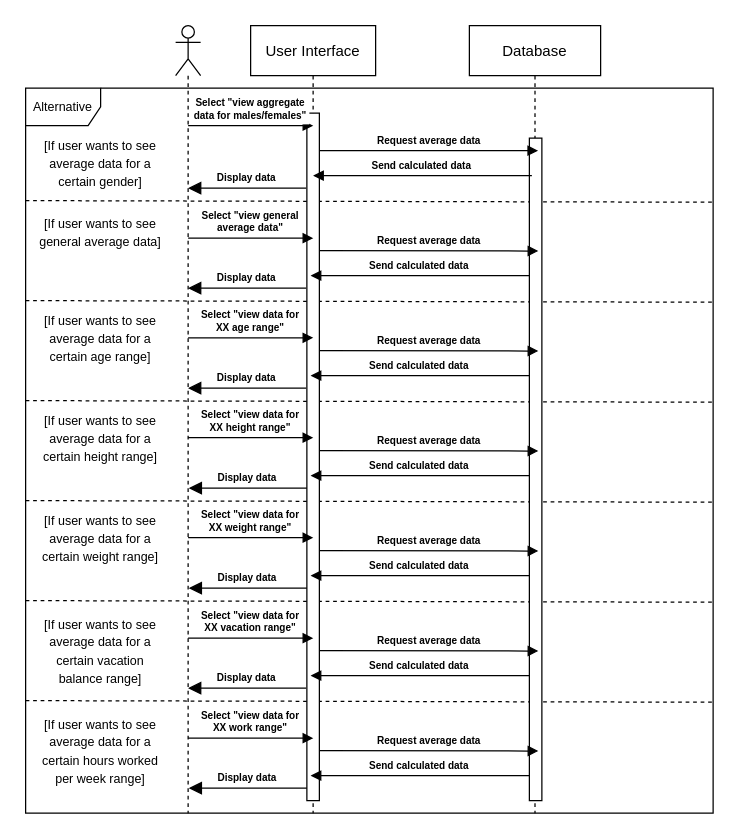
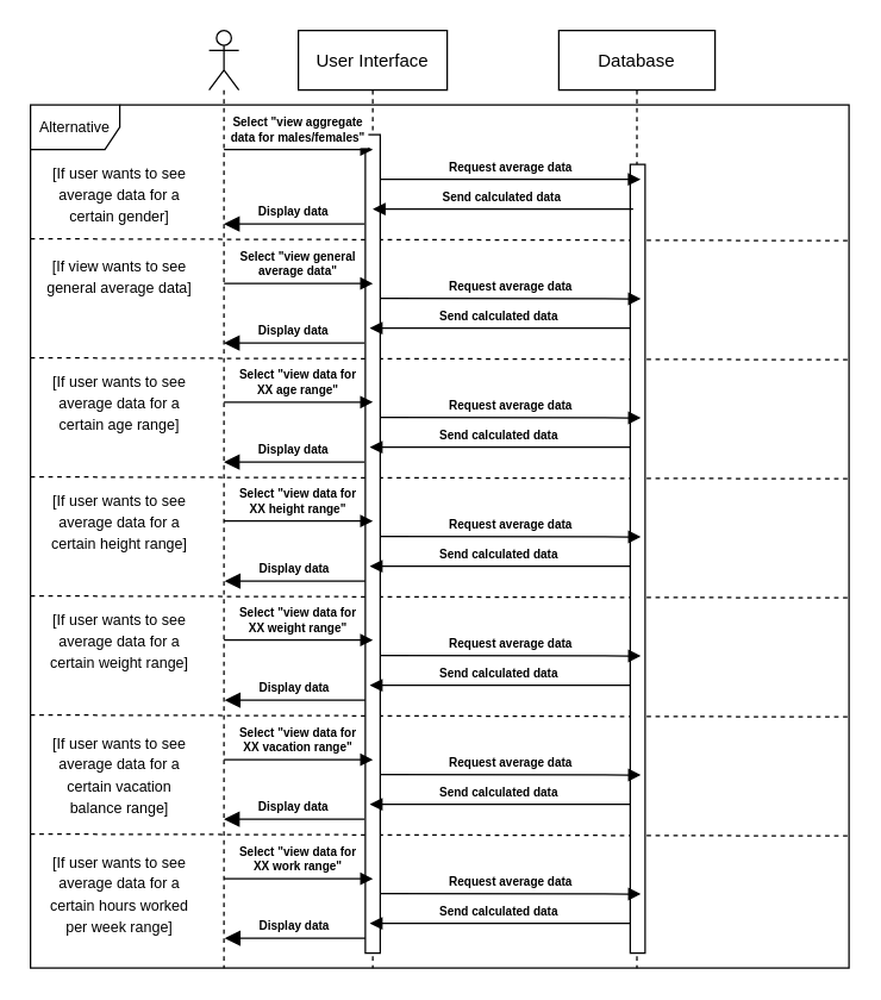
  <mxCell id="0" />
  <mxCell id="1" parent="0" />
  <mxCell id="2" value="" style="endArrow=none;dashed=1;html=1;rounded=0;fontSize=10;exitX=0.001;exitY=0.141;exitDx=0;exitDy=0;exitPerimeter=0;entryX=1;entryY=0.143;entryDx=0;entryDy=0;entryPerimeter=0;" edge="1" parent="1"><mxGeometry width="50" height="50" relative="1" as="geometry"><mxPoint x="20" y="160" as="sourcePoint" /><mxPoint x="569.45" y="161.28" as="targetPoint" /></mxGeometry></mxCell>
  <mxCell id="3" value="&lt;font style=&quot;font-size: 10px;&quot;&gt;Alternative&lt;/font&gt;" style="shape=umlFrame;whiteSpace=wrap;html=1;" parent="1" vertex="1"><mxGeometry x="20" y="70" width="550" height="580" as="geometry" /></mxCell>
  <mxCell id="4" value="" style="endArrow=none;dashed=1;html=1;rounded=0;fontSize=10;exitX=0.001;exitY=0.141;exitDx=0;exitDy=0;exitPerimeter=0;entryX=1;entryY=0.143;entryDx=0;entryDy=0;entryPerimeter=0;" edge="1" parent="1"><mxGeometry width="50" height="50" relative="1" as="geometry"><mxPoint x="20" y="560" as="sourcePoint" /><mxPoint x="569.45" y="561.28" as="targetPoint" /></mxGeometry></mxCell>
  <mxCell id="5" value="" style="endArrow=none;dashed=1;html=1;rounded=0;fontSize=10;exitX=0.001;exitY=0.141;exitDx=0;exitDy=0;exitPerimeter=0;entryX=1;entryY=0.143;entryDx=0;entryDy=0;entryPerimeter=0;" edge="1" parent="1"><mxGeometry width="50" height="50" relative="1" as="geometry"><mxPoint x="20" y="480" as="sourcePoint" /><mxPoint x="569.45" y="481.28" as="targetPoint" /></mxGeometry></mxCell>
  <mxCell id="6" value="" style="endArrow=none;dashed=1;html=1;rounded=0;fontSize=10;exitX=0.001;exitY=0.141;exitDx=0;exitDy=0;exitPerimeter=0;entryX=1;entryY=0.143;entryDx=0;entryDy=0;entryPerimeter=0;" edge="1" parent="1"><mxGeometry width="50" height="50" relative="1" as="geometry"><mxPoint x="20" y="240" as="sourcePoint" /><mxPoint x="569.45" y="241.28" as="targetPoint" /></mxGeometry></mxCell>
  <mxCell id="7" value="" style="endArrow=none;dashed=1;html=1;rounded=0;fontSize=10;exitX=0.001;exitY=0.141;exitDx=0;exitDy=0;exitPerimeter=0;entryX=1;entryY=0.143;entryDx=0;entryDy=0;entryPerimeter=0;" edge="1" parent="1"><mxGeometry width="50" height="50" relative="1" as="geometry"><mxPoint x="20" y="400" as="sourcePoint" /><mxPoint x="569.45" y="401.28" as="targetPoint" /></mxGeometry></mxCell>
  <mxCell id="8" value="" style="endArrow=none;dashed=1;html=1;rounded=0;fontSize=10;exitX=0.001;exitY=0.141;exitDx=0;exitDy=0;exitPerimeter=0;entryX=1;entryY=0.143;entryDx=0;entryDy=0;entryPerimeter=0;" edge="1" parent="1"><mxGeometry width="50" height="50" relative="1" as="geometry"><mxPoint x="20" y="320" as="sourcePoint" /><mxPoint x="569.45" y="321.28" as="targetPoint" /></mxGeometry></mxCell>
  <mxCell id="9" value="Database" style="shape=umlLifeline;perimeter=lifelinePerimeter;container=0;collapsible=0;recursiveResize=0;rounded=0;shadow=0;strokeWidth=1;" parent="1" vertex="1"><mxGeometry x="375" y="20" width="105" height="630" as="geometry" /></mxCell>
  <mxCell id="10" value="" style="html=1;points=[];perimeter=orthogonalPerimeter;fontSize=10;" parent="1" vertex="1"><mxGeometry x="423" y="110" width="10" height="530" as="geometry" /></mxCell>
  <mxCell id="11" value="User Interface" style="shape=umlLifeline;perimeter=lifelinePerimeter;container=1;collapsible=0;recursiveResize=0;rounded=0;shadow=0;strokeWidth=1;" parent="1" vertex="1"><mxGeometry x="200" y="20" width="100" height="630" as="geometry" /></mxCell>
  <mxCell id="12" value="" style="html=1;points=[];perimeter=orthogonalPerimeter;fontSize=10;" parent="11" vertex="1"><mxGeometry x="45" y="70" width="10" height="550" as="geometry" /></mxCell>
  <mxCell id="13" value="Select &quot;view aggregate &#10;data for males/females&quot;" style="verticalAlign=bottom;startArrow=none;endArrow=block;startSize=8;shadow=0;strokeWidth=1;startFill=0;entryX=0.5;entryY=0.229;entryDx=0;entryDy=0;entryPerimeter=0;fontSize=8;fontStyle=1" parent="11" edge="1"><mxGeometry relative="1" as="geometry"><mxPoint x="-49.995" y="80" as="sourcePoint" /><mxPoint x="50.13" y="80" as="targetPoint" /></mxGeometry></mxCell>
  <mxCell id="14" value="Send calculated data" style="verticalAlign=bottom;endArrow=block;shadow=0;strokeWidth=1;fontSize=8;fontStyle=1" edge="1" parent="11"><mxGeometry relative="1" as="geometry"><mxPoint x="225" y="120" as="sourcePoint" /><mxPoint x="50" y="120" as="targetPoint" /></mxGeometry></mxCell>
  <mxCell id="15" value="Request average data" style="verticalAlign=bottom;endArrow=block;shadow=0;strokeWidth=1;fontSize=8;fontStyle=1;exitX=0.985;exitY=0.129;exitDx=0;exitDy=0;exitPerimeter=0;" edge="1" parent="11"><mxGeometry relative="1" as="geometry"><mxPoint x="55.0" y="180.0" as="sourcePoint" /><mxPoint x="230.15" y="180.33" as="targetPoint" /></mxGeometry></mxCell>
  <mxCell id="16" value="Request average data" style="verticalAlign=bottom;endArrow=block;shadow=0;strokeWidth=1;fontSize=8;fontStyle=1;exitX=0.985;exitY=0.129;exitDx=0;exitDy=0;exitPerimeter=0;" edge="1" parent="11"><mxGeometry relative="1" as="geometry"><mxPoint x="55" y="260.0" as="sourcePoint" /><mxPoint x="230.15" y="260.33" as="targetPoint" /></mxGeometry></mxCell>
  <mxCell id="17" value="Request average data" style="verticalAlign=bottom;endArrow=block;shadow=0;strokeWidth=1;fontSize=8;fontStyle=1;exitX=0.985;exitY=0.129;exitDx=0;exitDy=0;exitPerimeter=0;" edge="1" parent="11"><mxGeometry relative="1" as="geometry"><mxPoint x="55" y="340" as="sourcePoint" /><mxPoint x="230.15" y="340.33" as="targetPoint" /></mxGeometry></mxCell>
  <mxCell id="18" value="Display data" style="verticalAlign=bottom;startArrow=block;endArrow=none;startSize=8;shadow=0;strokeWidth=1;startFill=1;fontSize=8;fontStyle=1;endFill=0;entryX=-0.054;entryY=0.261;entryDx=0;entryDy=0;entryPerimeter=0;" edge="1" parent="11"><mxGeometry relative="1" as="geometry"><mxPoint x="-49.455" y="370" as="sourcePoint" /><mxPoint x="45.0" y="370.03" as="targetPoint" /></mxGeometry></mxCell>
  <mxCell id="19" value="Request average data" style="verticalAlign=bottom;endArrow=block;shadow=0;strokeWidth=1;fontSize=8;fontStyle=1;exitX=0.985;exitY=0.129;exitDx=0;exitDy=0;exitPerimeter=0;" edge="1" parent="11"><mxGeometry relative="1" as="geometry"><mxPoint x="55" y="420" as="sourcePoint" /><mxPoint x="230.15" y="420.33" as="targetPoint" /></mxGeometry></mxCell>
  <mxCell id="20" value="Display data" style="verticalAlign=bottom;startArrow=block;endArrow=none;startSize=8;shadow=0;strokeWidth=1;startFill=1;fontSize=8;fontStyle=1;endFill=0;entryX=-0.054;entryY=0.261;entryDx=0;entryDy=0;entryPerimeter=0;" edge="1" parent="11"><mxGeometry relative="1" as="geometry"><mxPoint x="-49.455" y="450.0" as="sourcePoint" /><mxPoint x="45" y="450.03" as="targetPoint" /></mxGeometry></mxCell>
  <mxCell id="21" value="Request average data" style="verticalAlign=bottom;endArrow=block;shadow=0;strokeWidth=1;fontSize=8;fontStyle=1;exitX=0.985;exitY=0.129;exitDx=0;exitDy=0;exitPerimeter=0;" edge="1" parent="11"><mxGeometry relative="1" as="geometry"><mxPoint x="55" y="500.0" as="sourcePoint" /><mxPoint x="230.15" y="500.33" as="targetPoint" /></mxGeometry></mxCell>
  <mxCell id="22" value="Request average data" style="verticalAlign=bottom;endArrow=block;shadow=0;strokeWidth=1;fontSize=8;fontStyle=1;exitX=0.985;exitY=0.129;exitDx=0;exitDy=0;exitPerimeter=0;" edge="1" parent="11"><mxGeometry relative="1" as="geometry"><mxPoint x="55" y="580.0" as="sourcePoint" /><mxPoint x="230.15" y="580.33" as="targetPoint" /></mxGeometry></mxCell>
  <mxCell id="23" value="Display data" style="verticalAlign=bottom;startArrow=block;endArrow=none;startSize=8;shadow=0;strokeWidth=1;startFill=1;fontSize=8;fontStyle=1;endFill=0;entryX=-0.054;entryY=0.261;entryDx=0;entryDy=0;entryPerimeter=0;" edge="1" parent="11"><mxGeometry relative="1" as="geometry"><mxPoint x="-49.455" y="610.0" as="sourcePoint" /><mxPoint x="45.0" y="610.03" as="targetPoint" /></mxGeometry></mxCell>
  <mxCell id="24" value="&lt;font style=&quot;font-size: 10px;&quot;&gt;[If user wants to see average data for a certain gender]&lt;/font&gt;" style="text;html=1;strokeColor=none;fillColor=none;align=center;verticalAlign=middle;whiteSpace=wrap;rounded=0;" parent="1" vertex="1"><mxGeometry x="30" y="110" width="100" height="40" as="geometry" /></mxCell>
  <mxCell id="25" value="" style="shape=umlLifeline;participant=umlActor;perimeter=lifelinePerimeter;whiteSpace=wrap;html=1;container=1;collapsible=0;recursiveResize=0;verticalAlign=top;spacingTop=36;outlineConnect=0;" parent="1" vertex="1"><mxGeometry x="140" y="20" width="20" height="630" as="geometry" /></mxCell>
  <mxCell id="26" value="Request average data" style="verticalAlign=bottom;endArrow=block;shadow=0;strokeWidth=1;fontSize=8;fontStyle=1;" parent="1" source="12" edge="1"><mxGeometry relative="1" as="geometry"><mxPoint x="260" y="120" as="sourcePoint" /><mxPoint x="430" y="120" as="targetPoint" /><Array as="points"><mxPoint x="260" y="120" /></Array></mxGeometry></mxCell>
  <mxCell id="27" value="&lt;span style=&quot;font-size: 10px;&quot;&gt;[If user wants to see average data for a certain age range]&lt;/span&gt;" style="text;html=1;strokeColor=none;fillColor=none;align=center;verticalAlign=middle;whiteSpace=wrap;rounded=0;" vertex="1" parent="1"><mxGeometry x="30" y="250" width="100" height="40" as="geometry" /></mxCell>
  <mxCell id="28" value="&lt;span style=&quot;font-size: 10px;&quot;&gt;[If user wants to see average data for a certain height range]&lt;/span&gt;" style="text;html=1;strokeColor=none;fillColor=none;align=center;verticalAlign=middle;whiteSpace=wrap;rounded=0;" vertex="1" parent="1"><mxGeometry x="30" y="330" width="100" height="40" as="geometry" /></mxCell>
  <mxCell id="29" value="&lt;span style=&quot;font-size: 10px;&quot;&gt;[If user wants to see average data for a certain weight range]&lt;/span&gt;" style="text;html=1;strokeColor=none;fillColor=none;align=center;verticalAlign=middle;whiteSpace=wrap;rounded=0;" vertex="1" parent="1"><mxGeometry x="30" y="410" width="100" height="40" as="geometry" /></mxCell>
  <mxCell id="30" value="&lt;span style=&quot;font-size: 10px;&quot;&gt;[If user wants to see average data for a certain vacation balance range]&lt;/span&gt;" style="text;html=1;strokeColor=none;fillColor=none;align=center;verticalAlign=middle;whiteSpace=wrap;rounded=0;" vertex="1" parent="1"><mxGeometry x="30" y="490" width="100" height="60" as="geometry" /></mxCell>
  <mxCell id="31" value="&lt;span style=&quot;font-size: 10px;&quot;&gt;[If user wants to see average data for a certain hours worked per week range]&lt;/span&gt;" style="text;html=1;strokeColor=none;fillColor=none;align=center;verticalAlign=middle;whiteSpace=wrap;rounded=0;" vertex="1" parent="1"><mxGeometry x="30" y="570" width="100" height="60" as="geometry" /></mxCell>
- <mxCell id="32" value="&lt;font style=&quot;font-size: 10px;&quot;&gt;[If user wants to see general average data]&lt;/font&gt;" style="text;html=1;strokeColor=none;fillColor=none;align=center;verticalAlign=middle;whiteSpace=wrap;rounded=0;" vertex="1" parent="1"><mxGeometry x="30" y="170" width="100" height="30" as="geometry" /></mxCell>
+ <mxCell id="32" value="&lt;font style=&quot;font-size: 10px;&quot;&gt;[If view wants to see general average data]&lt;/font&gt;" style="text;html=1;strokeColor=none;fillColor=none;align=center;verticalAlign=middle;whiteSpace=wrap;rounded=0;" vertex="1" parent="1"><mxGeometry x="30" y="170" width="100" height="30" as="geometry" /></mxCell>
  <mxCell id="33" value="Select &quot;view general &#10;average data&quot;" style="verticalAlign=bottom;startArrow=none;endArrow=block;startSize=8;shadow=0;strokeWidth=1;startFill=0;entryX=0.5;entryY=0.229;entryDx=0;entryDy=0;entryPerimeter=0;fontSize=8;fontStyle=1" edge="1" parent="1"><mxGeometry relative="1" as="geometry"><mxPoint x="149.995" y="190" as="sourcePoint" /><mxPoint x="250.12" y="190" as="targetPoint" /></mxGeometry></mxCell>
  <mxCell id="34" value="Send calculated data" style="verticalAlign=bottom;endArrow=block;shadow=0;strokeWidth=1;fontSize=8;fontStyle=1" edge="1" parent="1"><mxGeometry relative="1" as="geometry"><mxPoint x="423" y="220" as="sourcePoint" /><mxPoint x="248" y="220" as="targetPoint" /></mxGeometry></mxCell>
  <mxCell id="35" value="Display data" style="verticalAlign=bottom;startArrow=block;endArrow=none;startSize=8;shadow=0;strokeWidth=1;startFill=1;fontSize=8;fontStyle=1;endFill=0;entryX=-0.054;entryY=0.261;entryDx=0;entryDy=0;entryPerimeter=0;" edge="1" parent="1"><mxGeometry relative="1" as="geometry"><mxPoint x="149.995" y="230" as="sourcePoint" /><mxPoint x="244.45" y="230.03" as="targetPoint" /></mxGeometry></mxCell>
  <mxCell id="36" value="Select &quot;view data for &#10;XX age range&quot;" style="verticalAlign=bottom;startArrow=none;endArrow=block;startSize=8;shadow=0;strokeWidth=1;startFill=0;entryX=0.5;entryY=0.229;entryDx=0;entryDy=0;entryPerimeter=0;fontSize=8;fontStyle=1" edge="1" parent="1"><mxGeometry relative="1" as="geometry"><mxPoint x="149.995" y="269.74" as="sourcePoint" /><mxPoint x="250.12" y="269.74" as="targetPoint" /></mxGeometry></mxCell>
  <mxCell id="37" value="Send calculated data" style="verticalAlign=bottom;endArrow=block;shadow=0;strokeWidth=1;fontSize=8;fontStyle=1" edge="1" parent="1"><mxGeometry relative="1" as="geometry"><mxPoint x="423" y="300" as="sourcePoint" /><mxPoint x="248" y="300" as="targetPoint" /></mxGeometry></mxCell>
  <mxCell id="38" value="Display data" style="verticalAlign=bottom;startArrow=block;endArrow=none;startSize=8;shadow=0;strokeWidth=1;startFill=1;fontSize=8;fontStyle=1;endFill=0;entryX=-0.054;entryY=0.261;entryDx=0;entryDy=0;entryPerimeter=0;" edge="1" parent="1"><mxGeometry relative="1" as="geometry"><mxPoint x="149.995" y="310" as="sourcePoint" /><mxPoint x="244.45" y="310.03" as="targetPoint" /></mxGeometry></mxCell>
  <mxCell id="39" value="Select &quot;view data for &#10;XX height range&quot;" style="verticalAlign=bottom;startArrow=none;endArrow=block;startSize=8;shadow=0;strokeWidth=1;startFill=0;entryX=0.5;entryY=0.229;entryDx=0;entryDy=0;entryPerimeter=0;fontSize=8;fontStyle=1" edge="1" parent="1"><mxGeometry relative="1" as="geometry"><mxPoint x="149.995" y="349.67" as="sourcePoint" /><mxPoint x="250.12" y="349.67" as="targetPoint" /></mxGeometry></mxCell>
  <mxCell id="40" value="Send calculated data" style="verticalAlign=bottom;endArrow=block;shadow=0;strokeWidth=1;fontSize=8;fontStyle=1" edge="1" parent="1"><mxGeometry relative="1" as="geometry"><mxPoint x="423" y="380" as="sourcePoint" /><mxPoint x="248" y="380" as="targetPoint" /></mxGeometry></mxCell>
  <mxCell id="41" value="Select &quot;view data for &#10;XX weight range&quot;" style="verticalAlign=bottom;startArrow=none;endArrow=block;startSize=8;shadow=0;strokeWidth=1;startFill=0;entryX=0.5;entryY=0.229;entryDx=0;entryDy=0;entryPerimeter=0;fontSize=8;fontStyle=1" edge="1" parent="1"><mxGeometry relative="1" as="geometry"><mxPoint x="150.005" y="429.64" as="sourcePoint" /><mxPoint x="250.13" y="429.64" as="targetPoint" /></mxGeometry></mxCell>
  <mxCell id="42" value="Send calculated data" style="verticalAlign=bottom;endArrow=block;shadow=0;strokeWidth=1;fontSize=8;fontStyle=1" edge="1" parent="1"><mxGeometry relative="1" as="geometry"><mxPoint x="423" y="460" as="sourcePoint" /><mxPoint x="248" y="460" as="targetPoint" /></mxGeometry></mxCell>
  <mxCell id="43" value="Select &quot;view data for &#10;XX vacation range&quot;" style="verticalAlign=bottom;startArrow=none;endArrow=block;startSize=8;shadow=0;strokeWidth=1;startFill=0;entryX=0.5;entryY=0.229;entryDx=0;entryDy=0;entryPerimeter=0;fontSize=8;fontStyle=1" edge="1" parent="1"><mxGeometry relative="1" as="geometry"><mxPoint x="149.995" y="510" as="sourcePoint" /><mxPoint x="250.12" y="510" as="targetPoint" /></mxGeometry></mxCell>
  <mxCell id="44" value="Send calculated data" style="verticalAlign=bottom;endArrow=block;shadow=0;strokeWidth=1;fontSize=8;fontStyle=1" edge="1" parent="1"><mxGeometry relative="1" as="geometry"><mxPoint x="423" y="540" as="sourcePoint" /><mxPoint x="248" y="540" as="targetPoint" /></mxGeometry></mxCell>
  <mxCell id="45" value="Display data" style="verticalAlign=bottom;startArrow=block;endArrow=none;startSize=8;shadow=0;strokeWidth=1;startFill=1;fontSize=8;fontStyle=1;endFill=0;entryX=-0.054;entryY=0.261;entryDx=0;entryDy=0;entryPerimeter=0;" edge="1" parent="1"><mxGeometry relative="1" as="geometry"><mxPoint x="149.995" y="550" as="sourcePoint" /><mxPoint x="244.45" y="550.03" as="targetPoint" /></mxGeometry></mxCell>
  <mxCell id="46" value="Select &quot;view data for &#10;XX work range&quot;" style="verticalAlign=bottom;startArrow=none;endArrow=block;startSize=8;shadow=0;strokeWidth=1;startFill=0;entryX=0.5;entryY=0.229;entryDx=0;entryDy=0;entryPerimeter=0;fontSize=8;fontStyle=1" edge="1" parent="1"><mxGeometry relative="1" as="geometry"><mxPoint x="150.005" y="590" as="sourcePoint" /><mxPoint x="250.13" y="590" as="targetPoint" /></mxGeometry></mxCell>
  <mxCell id="47" value="Send calculated data" style="verticalAlign=bottom;endArrow=block;shadow=0;strokeWidth=1;fontSize=8;fontStyle=1" edge="1" parent="1"><mxGeometry relative="1" as="geometry"><mxPoint x="423" y="620" as="sourcePoint" /><mxPoint x="248" y="620" as="targetPoint" /></mxGeometry></mxCell>
  <mxCell id="48" value="Display data" style="verticalAlign=bottom;startArrow=block;endArrow=none;startSize=8;shadow=0;strokeWidth=1;startFill=1;fontSize=8;fontStyle=1;endFill=0;entryX=-0.054;entryY=0.261;entryDx=0;entryDy=0;entryPerimeter=0;" edge="1" parent="1"><mxGeometry relative="1" as="geometry"><mxPoint x="149.995" y="150" as="sourcePoint" /><mxPoint x="244.45" y="150.03" as="targetPoint" /></mxGeometry></mxCell>
